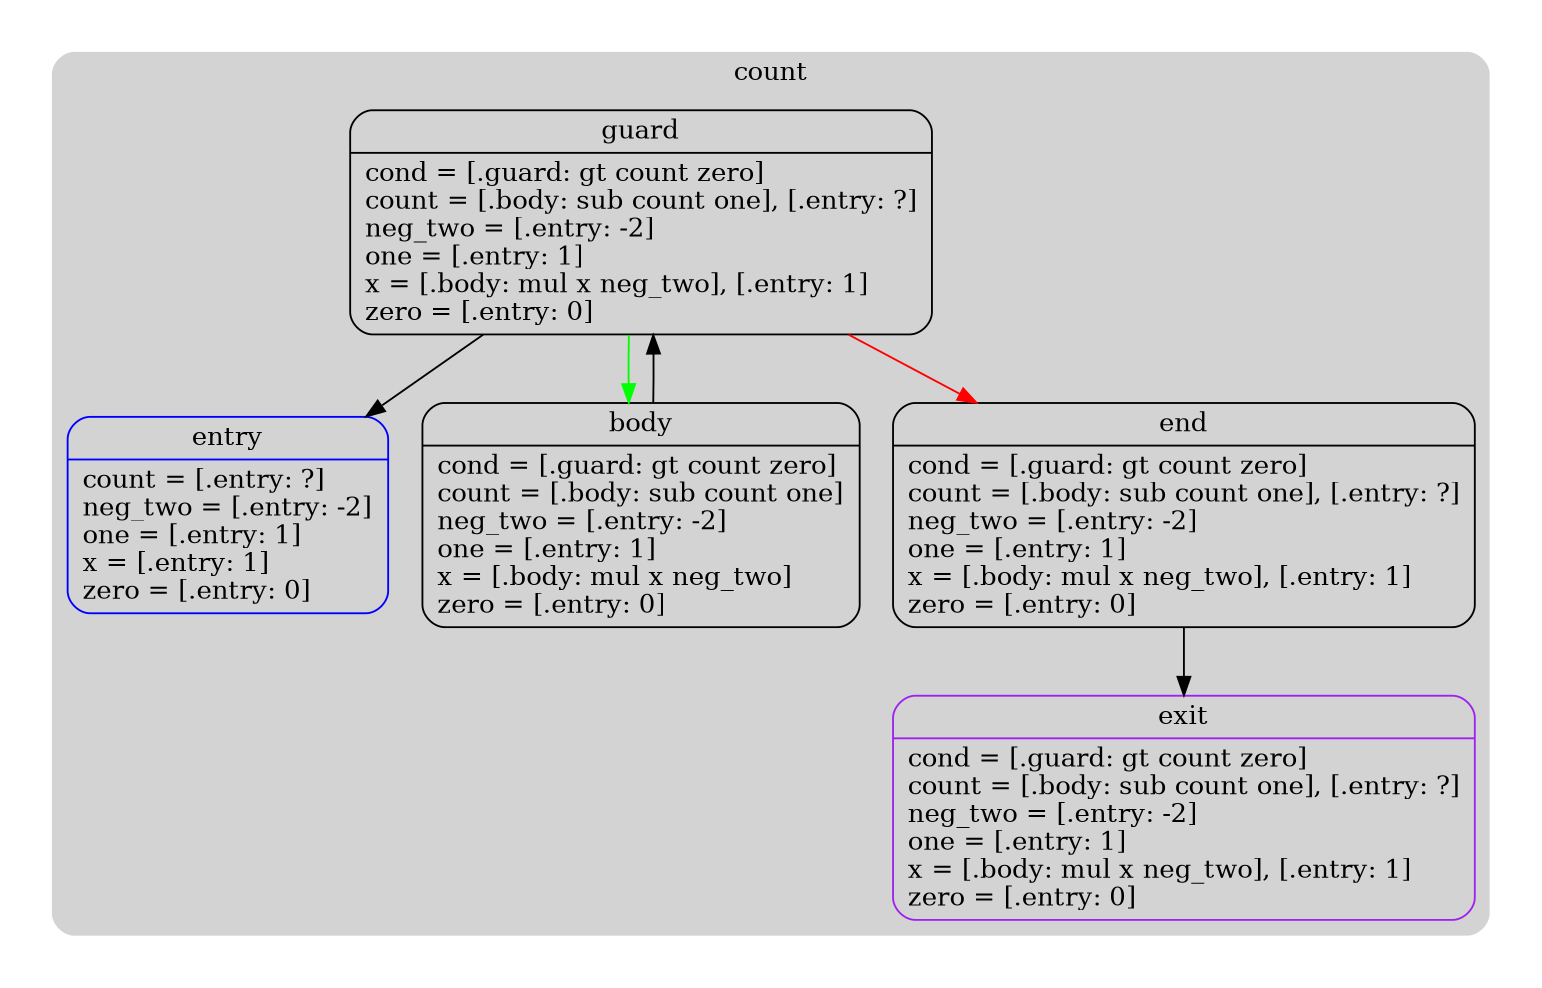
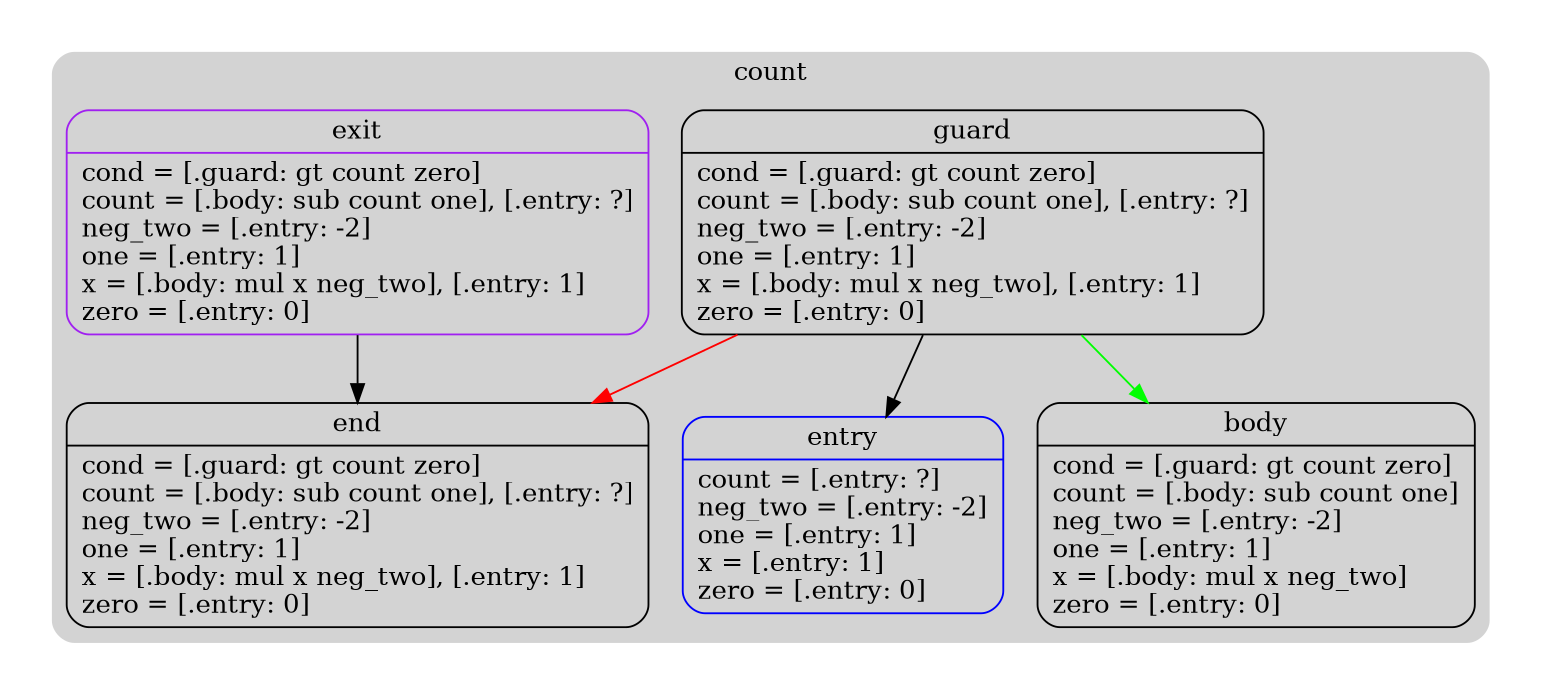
  digraph {
    compound=true
    node [color=black shape=Mrecord]
    n1 [color=blue label="{entry|count = [.entry: ?]\lneg_two = [.entry: -2]\lone = [.entry: 1]\lx = [.entry: 1]\lzero = [.entry: 0]\l}"]
    n2 [label="{guard|cond = [.guard: gt count zero]\lcount = [.body: sub count one], [.entry: ?]\lneg_two = [.entry: -2]\lone = [.entry: 1]\lx = [.body: mul x neg_two], [.entry: 1]\lzero = [.entry: 0]\l}"]
    n3 [label="{body|cond = [.guard: gt count zero]\lcount = [.body: sub count one]\lneg_two = [.entry: -2]\lone = [.entry: 1]\lx = [.body: mul x neg_two]\lzero = [.entry: 0]\l}"]
    n4 [label="{end|cond = [.guard: gt count zero]\lcount = [.body: sub count one], [.entry: ?]\lneg_two = [.entry: -2]\lone = [.entry: 1]\lx = [.body: mul x neg_two], [.entry: 1]\lzero = [.entry: 0]\l}"]
    n5 [color=purple label="{exit|cond = [.guard: gt count zero]\lcount = [.body: sub count one], [.entry: ?]\lneg_two = [.entry: -2]\lone = [.entry: 1]\lx = [.body: mul x neg_two], [.entry: 1]\lzero = [.entry: 0]\l}"]
    subgraph cluster_1 {
      peripheries=0
      subgraph cluster_2 {
        peripheries=0
        subgraph cluster_3 {
          bgcolor=lightgray
          color=darkgray
          label=count
          peripheries=0
          style=rounded
          n1
          n2
          n3
          n4
          n5
        }
      }
    }
    n2 -> n1
    n2 -> n3 [color=green]
    n2 -> n4 [color=red]
-   n3 -> n2
-   n4 -> n5 [color=black]
+   n5 -> n4 [color=black]
  }
